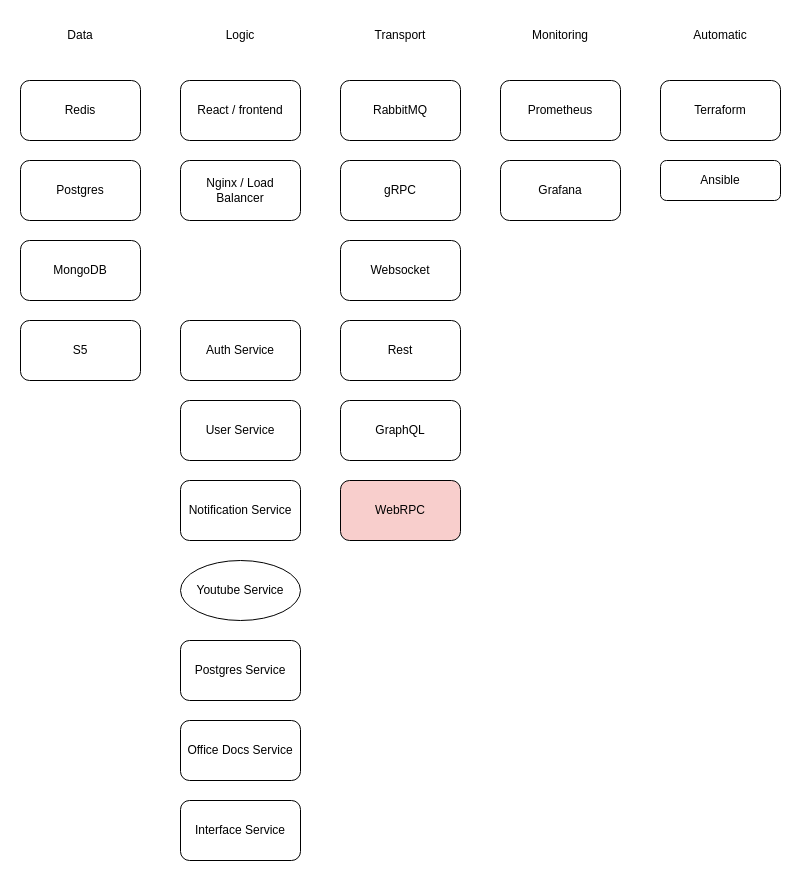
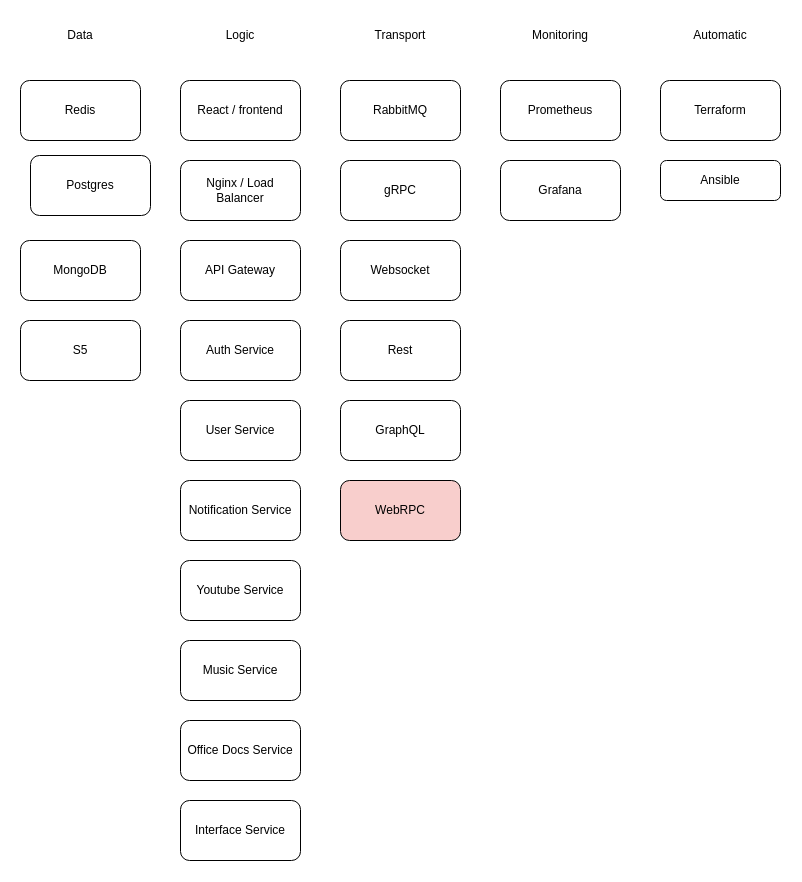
  <mxCell id="0" />
  <mxCell id="1" parent="0" />
  <mxCell id="2" value="React / frontend" style="rounded=1;whiteSpace=wrap;html=1;" vertex="1" parent="1"><mxGeometry x="180" y="80" width="120" height="60" as="geometry" /></mxCell>
  <mxCell id="3" value="Nginx / Load Balancer" style="rounded=1;whiteSpace=wrap;html=1;" vertex="1" parent="1"><mxGeometry x="180" y="160" width="120" height="60" as="geometry" /></mxCell>
+ <mxCell id="4" value="API Gateway" style="rounded=1;whiteSpace=wrap;html=1;" vertex="1" parent="1"><mxGeometry x="180" y="240" width="120" height="60" as="geometry" /></mxCell>
  <mxCell id="5" value="Auth Service" style="rounded=1;whiteSpace=wrap;html=1;" vertex="1" parent="1"><mxGeometry x="180" y="320" width="120" height="60" as="geometry" /></mxCell>
  <mxCell id="6" value="User Service" style="rounded=1;whiteSpace=wrap;html=1;" vertex="1" parent="1"><mxGeometry x="180" y="400" width="120" height="60" as="geometry" /></mxCell>
  <mxCell id="7" value="Redis" style="rounded=1;whiteSpace=wrap;html=1;" vertex="1" parent="1"><mxGeometry x="20" y="80" width="120" height="60" as="geometry" /></mxCell>
- <mxCell id="8" value="Postgres" style="rounded=1;whiteSpace=wrap;html=1;" vertex="1" parent="1"><mxGeometry x="20" y="160" width="120" height="60" as="geometry" /></mxCell>
+ <mxCell id="8" value="Postgres" style="rounded=1;whiteSpace=wrap;html=1;" vertex="1" parent="1"><mxGeometry x="30" y="155" width="120" height="60" as="geometry" /></mxCell>
  <mxCell id="9" value="MongoDB" style="rounded=1;whiteSpace=wrap;html=1;" vertex="1" parent="1"><mxGeometry x="20" y="240" width="120" height="60" as="geometry" /></mxCell>
  <mxCell id="10" value="RabbitMQ" style="rounded=1;whiteSpace=wrap;html=1;" vertex="1" parent="1"><mxGeometry x="340" y="80" width="120" height="60" as="geometry" /></mxCell>
  <mxCell id="11" value="Notification Service" style="rounded=1;whiteSpace=wrap;html=1;" vertex="1" parent="1"><mxGeometry x="180" y="480" width="120" height="60" as="geometry" /></mxCell>
  <mxCell id="12" value="Prometheus" style="rounded=1;whiteSpace=wrap;html=1;" vertex="1" parent="1"><mxGeometry x="500" y="80" width="120" height="60" as="geometry" /></mxCell>
  <mxCell id="13" value="S5" style="rounded=1;whiteSpace=wrap;html=1;" vertex="1" parent="1"><mxGeometry x="20" y="320" width="120" height="60" as="geometry" /></mxCell>
  <mxCell id="14" value="Grafana" style="rounded=1;whiteSpace=wrap;html=1;" vertex="1" parent="1"><mxGeometry x="500" y="160" width="120" height="60" as="geometry" /></mxCell>
  <mxCell id="15" value="gRPC" style="rounded=1;whiteSpace=wrap;html=1;" vertex="1" parent="1"><mxGeometry x="340" y="160" width="120" height="60" as="geometry" /></mxCell>
  <mxCell id="16" value="Websocket" style="rounded=1;whiteSpace=wrap;html=1;" vertex="1" parent="1"><mxGeometry x="340" y="240" width="120" height="60" as="geometry" /></mxCell>
  <mxCell id="17" value="Rest" style="rounded=1;whiteSpace=wrap;html=1;" vertex="1" parent="1"><mxGeometry x="340" y="320" width="120" height="60" as="geometry" /></mxCell>
  <mxCell id="18" value="GraphQL" style="rounded=1;whiteSpace=wrap;html=1;" vertex="1" parent="1"><mxGeometry x="340" y="400" width="120" height="60" as="geometry" /></mxCell>
  <mxCell id="19" value="Terraform" style="rounded=1;whiteSpace=wrap;html=1;" vertex="1" parent="1"><mxGeometry x="660" y="80" width="120" height="60" as="geometry" /></mxCell>
  <mxCell id="20" value="Ansible" style="rounded=1;whiteSpace=wrap;html=1;" vertex="1" parent="1"><mxGeometry x="660" y="160" width="120" height="40" as="geometry" /></mxCell>
  <mxCell id="21" value="Data" style="text;html=1;align=center;verticalAlign=middle;whiteSpace=wrap;rounded=0;" vertex="1" parent="1"><mxGeometry x="50" y="20" width="60" height="30" as="geometry" /></mxCell>
  <mxCell id="22" value="Logic" style="text;html=1;align=center;verticalAlign=middle;whiteSpace=wrap;rounded=0;" vertex="1" parent="1"><mxGeometry x="210" y="20" width="60" height="30" as="geometry" /></mxCell>
  <mxCell id="23" value="Transport" style="text;html=1;align=center;verticalAlign=middle;whiteSpace=wrap;rounded=0;" vertex="1" parent="1"><mxGeometry x="370" y="20" width="60" height="30" as="geometry" /></mxCell>
  <mxCell id="24" value="Monitoring" style="text;html=1;align=center;verticalAlign=middle;whiteSpace=wrap;rounded=0;" vertex="1" parent="1"><mxGeometry x="530" y="20" width="60" height="30" as="geometry" /></mxCell>
  <mxCell id="25" value="Automatic" style="text;html=1;align=center;verticalAlign=middle;whiteSpace=wrap;rounded=0;" vertex="1" parent="1"><mxGeometry x="690" y="20" width="60" height="30" as="geometry" /></mxCell>
- <mxCell id="26" value="Youtube Service" style="ellipse;whiteSpace=wrap;html=1;" vertex="1" parent="1"><mxGeometry x="180" y="560" width="120" height="60" as="geometry" /></mxCell>
- <mxCell id="27" value="Postgres Service" style="rounded=1;whiteSpace=wrap;html=1;" vertex="1" parent="1"><mxGeometry x="180" y="640" width="120" height="60" as="geometry" /></mxCell>
+ <mxCell id="26" value="Youtube Service" style="rounded=1;whiteSpace=wrap;html=1;" vertex="1" parent="1"><mxGeometry x="180" y="560" width="120" height="60" as="geometry" /></mxCell>
+ <mxCell id="27" value="Music Service" style="rounded=1;whiteSpace=wrap;html=1;" vertex="1" parent="1"><mxGeometry x="180" y="640" width="120" height="60" as="geometry" /></mxCell>
  <mxCell id="28" value="Office Docs Service" style="rounded=1;whiteSpace=wrap;html=1;" vertex="1" parent="1"><mxGeometry x="180" y="720" width="120" height="60" as="geometry" /></mxCell>
  <mxCell id="29" value="Interface Service" style="rounded=1;whiteSpace=wrap;html=1;" vertex="1" parent="1"><mxGeometry x="180" y="800" width="120" height="60" as="geometry" /></mxCell>
  <mxCell id="30" value="WebRPC" style="rounded=1;whiteSpace=wrap;html=1;fillColor=#f8cecc;" vertex="1" parent="1"><mxGeometry x="340" y="480" width="120" height="60" as="geometry" /></mxCell>
